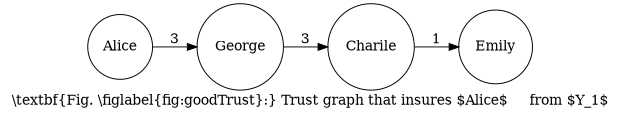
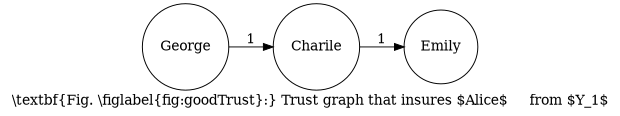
  digraph {
    label="\\textbf{Fig. \\figlabel{fig:goodTrust}:} Trust graph that insures $Alice$     from $Y_1$"
    rankdir=LR
    texmode=raw
    node [shape=circle texmode=math]
    edge [texmode=math]
-   Alice
    George
    Charile
    Emily
-   Alice -> George [label=3]
-   George -> Charile [label=3]
+   George -> Charile [label=1]
    Charile -> Emily [label=1]
  }
